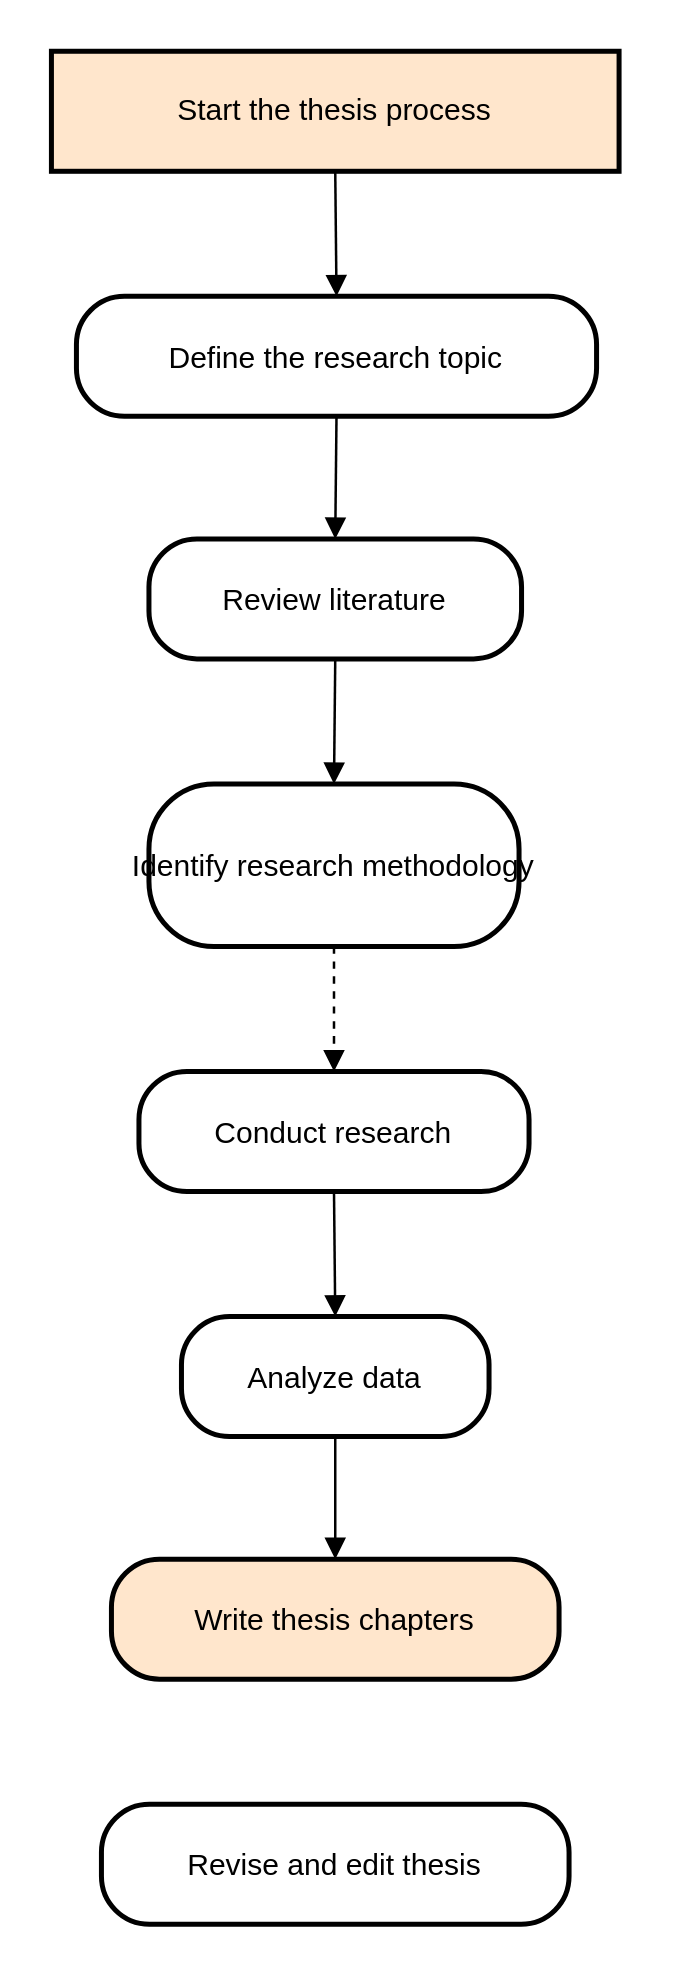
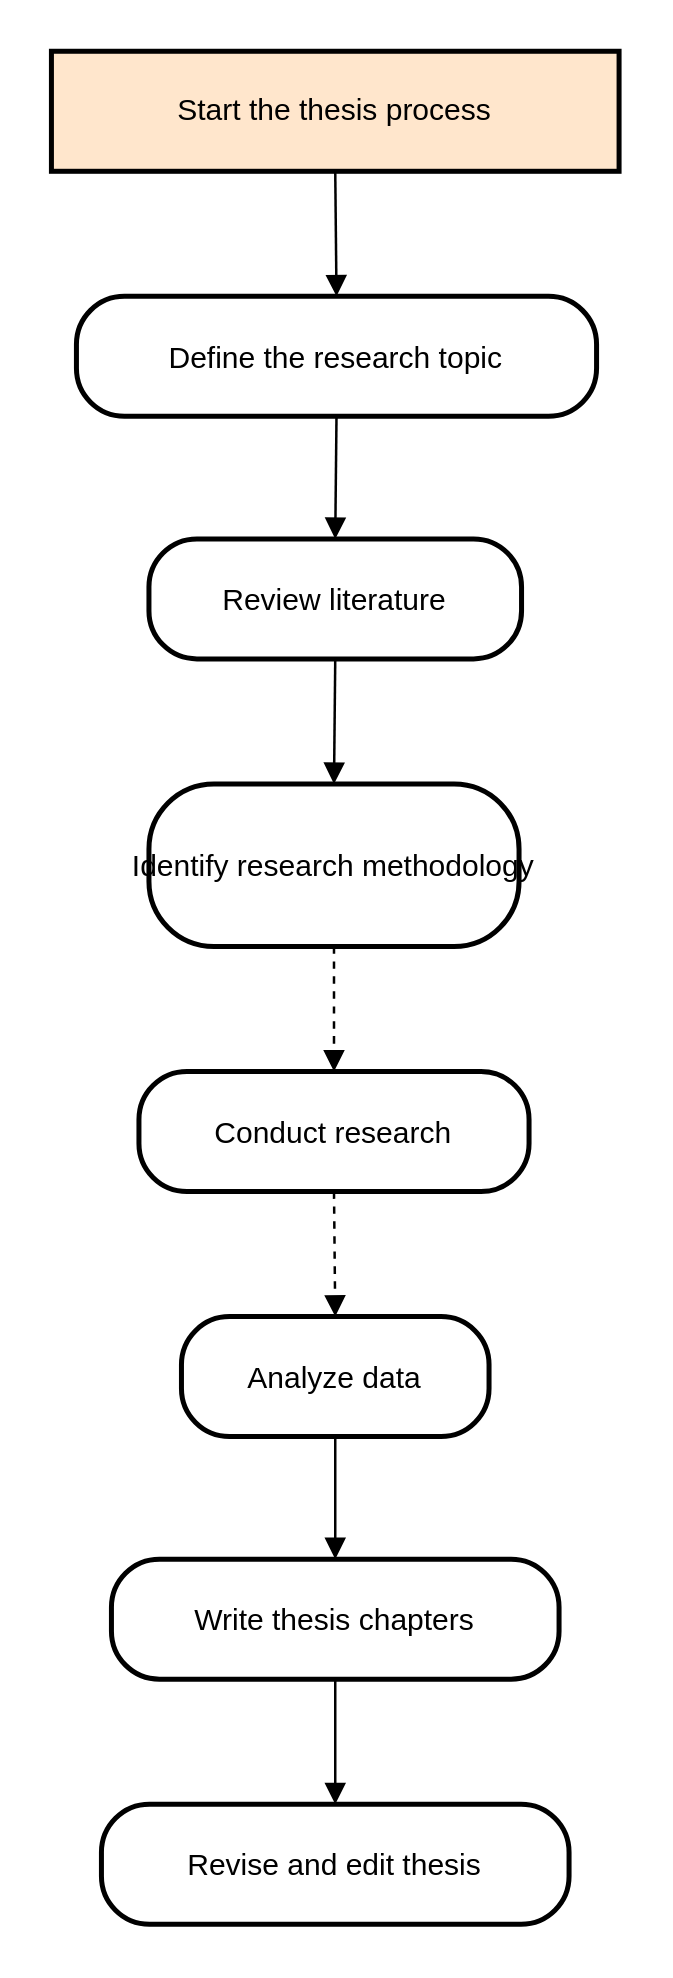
  <mxCell id="0" />
  <mxCell id="1" parent="0" />
  <mxCell id="2" value="Start the thesis process" style="whiteSpace=wrap;strokeWidth=2;fillColor=#ffe6cc;" vertex="1" parent="1"><mxGeometry x="20" y="20" width="227" height="48" as="geometry" /></mxCell>
  <mxCell id="3" value="Define the research topic" style="rounded=1;arcSize=40;strokeWidth=2" vertex="1" parent="1"><mxGeometry x="30" y="118" width="208" height="48" as="geometry" /></mxCell>
  <mxCell id="4" value="Review literature" style="rounded=1;arcSize=40;strokeWidth=2" vertex="1" parent="1"><mxGeometry x="59" y="215" width="149" height="48" as="geometry" /></mxCell>
  <mxCell id="5" value="Identify research methodology" style="rounded=1;arcSize=40;strokeWidth=2" vertex="1" parent="1"><mxGeometry x="59" y="313" width="148" height="65" as="geometry" /></mxCell>
  <mxCell id="6" value="Conduct research" style="rounded=1;arcSize=40;strokeWidth=2" vertex="1" parent="1"><mxGeometry x="55" y="428" width="156" height="48" as="geometry" /></mxCell>
  <mxCell id="7" value="Analyze data" style="rounded=1;arcSize=40;strokeWidth=2" vertex="1" parent="1"><mxGeometry x="72" y="526" width="123" height="48" as="geometry" /></mxCell>
- <mxCell id="8" value="Write thesis chapters" style="rounded=1;arcSize=40;strokeWidth=2;fillColor=#ffe6cc;" vertex="1" parent="1"><mxGeometry x="44" y="623" width="179" height="48" as="geometry" /></mxCell>
+ <mxCell id="8" value="Write thesis chapters" style="rounded=1;arcSize=40;strokeWidth=2" vertex="1" parent="1"><mxGeometry x="44" y="623" width="179" height="48" as="geometry" /></mxCell>
  <mxCell id="9" value="Revise and edit thesis" style="rounded=1;arcSize=40;strokeWidth=2" vertex="1" parent="1"><mxGeometry x="40" y="721" width="187" height="48" as="geometry" /></mxCell>
  <mxCell id="10" value="" style="curved=1;startArrow=none;endArrow=block;exitX=0.5;exitY=0.99;entryX=0.5;entryY=-0.01;" edge="1" parent="1" source="2" target="3"><mxGeometry relative="1" as="geometry"><Array as="points" /></mxGeometry></mxCell>
  <mxCell id="11" value="" style="curved=1;startArrow=none;endArrow=block;exitX=0.5;exitY=0.98;entryX=0.5;entryY=0;" edge="1" parent="1" source="3" target="4"><mxGeometry relative="1" as="geometry"><Array as="points" /></mxGeometry></mxCell>
  <mxCell id="12" value="" style="curved=1;startArrow=none;endArrow=block;exitX=0.5;exitY=1;entryX=0.5;entryY=0;" edge="1" parent="1" source="4" target="5"><mxGeometry relative="1" as="geometry"><Array as="points" /></mxGeometry></mxCell>
  <mxCell id="13" value="" style="curved=1;startArrow=none;endArrow=block;exitX=0.5;exitY=1;entryX=0.5;entryY=0;dashed=1;" edge="1" parent="1" source="5" target="6"><mxGeometry relative="1" as="geometry"><Array as="points" /></mxGeometry></mxCell>
- <mxCell id="14" value="" style="curved=1;startArrow=none;endArrow=block;exitX=0.5;exitY=0.99;entryX=0.5;entryY=-0.01;" edge="1" parent="1" source="6" target="7"><mxGeometry relative="1" as="geometry"><Array as="points" /></mxGeometry></mxCell>
+ <mxCell id="14" value="" style="curved=1;startArrow=none;endArrow=block;exitX=0.5;exitY=0.99;entryX=0.5;entryY=-0.01;dashed=1;" edge="1" parent="1" source="6" target="7"><mxGeometry relative="1" as="geometry"><Array as="points" /></mxGeometry></mxCell>
  <mxCell id="15" value="" style="curved=1;startArrow=none;endArrow=block;exitX=0.5;exitY=0.98;entryX=0.5;entryY=0;" edge="1" parent="1" source="7" target="8"><mxGeometry relative="1" as="geometry"><Array as="points" /></mxGeometry></mxCell>
+ <mxCell id="16" value="" style="curved=1;startArrow=none;endArrow=block;exitX=0.5;exitY=1;entryX=0.5;entryY=0;" edge="1" parent="1" source="8" target="9"><mxGeometry relative="1" as="geometry"><Array as="points" /></mxGeometry></mxCell>
